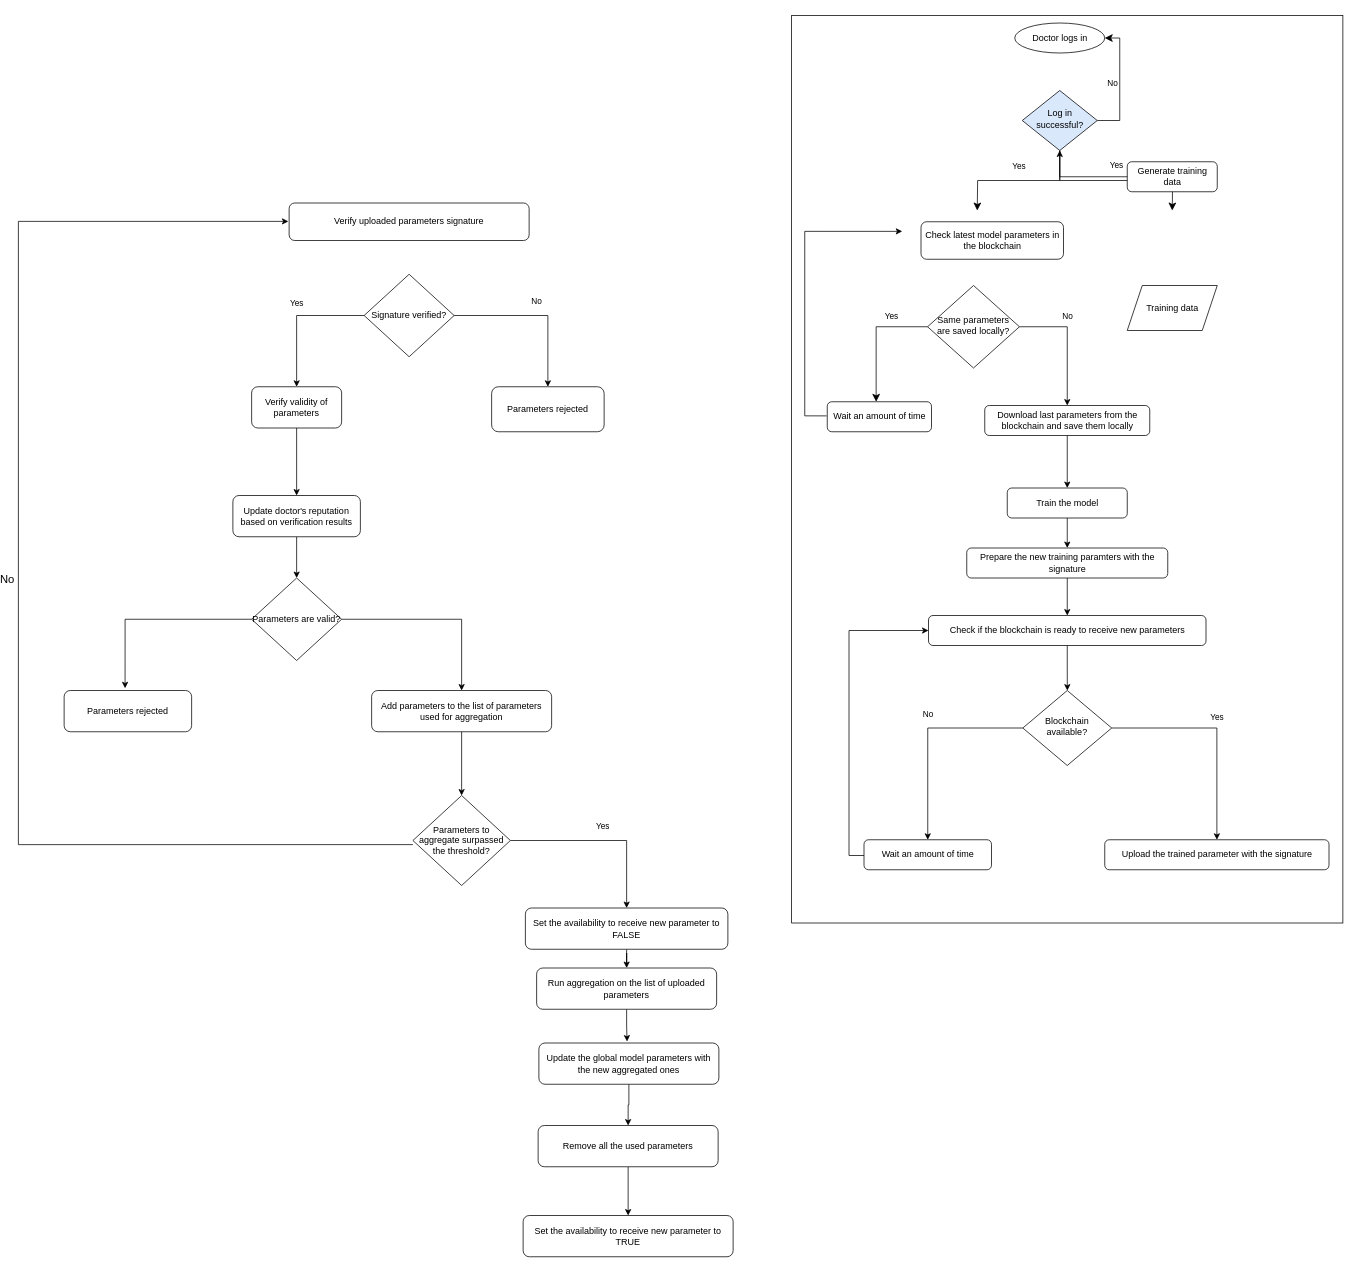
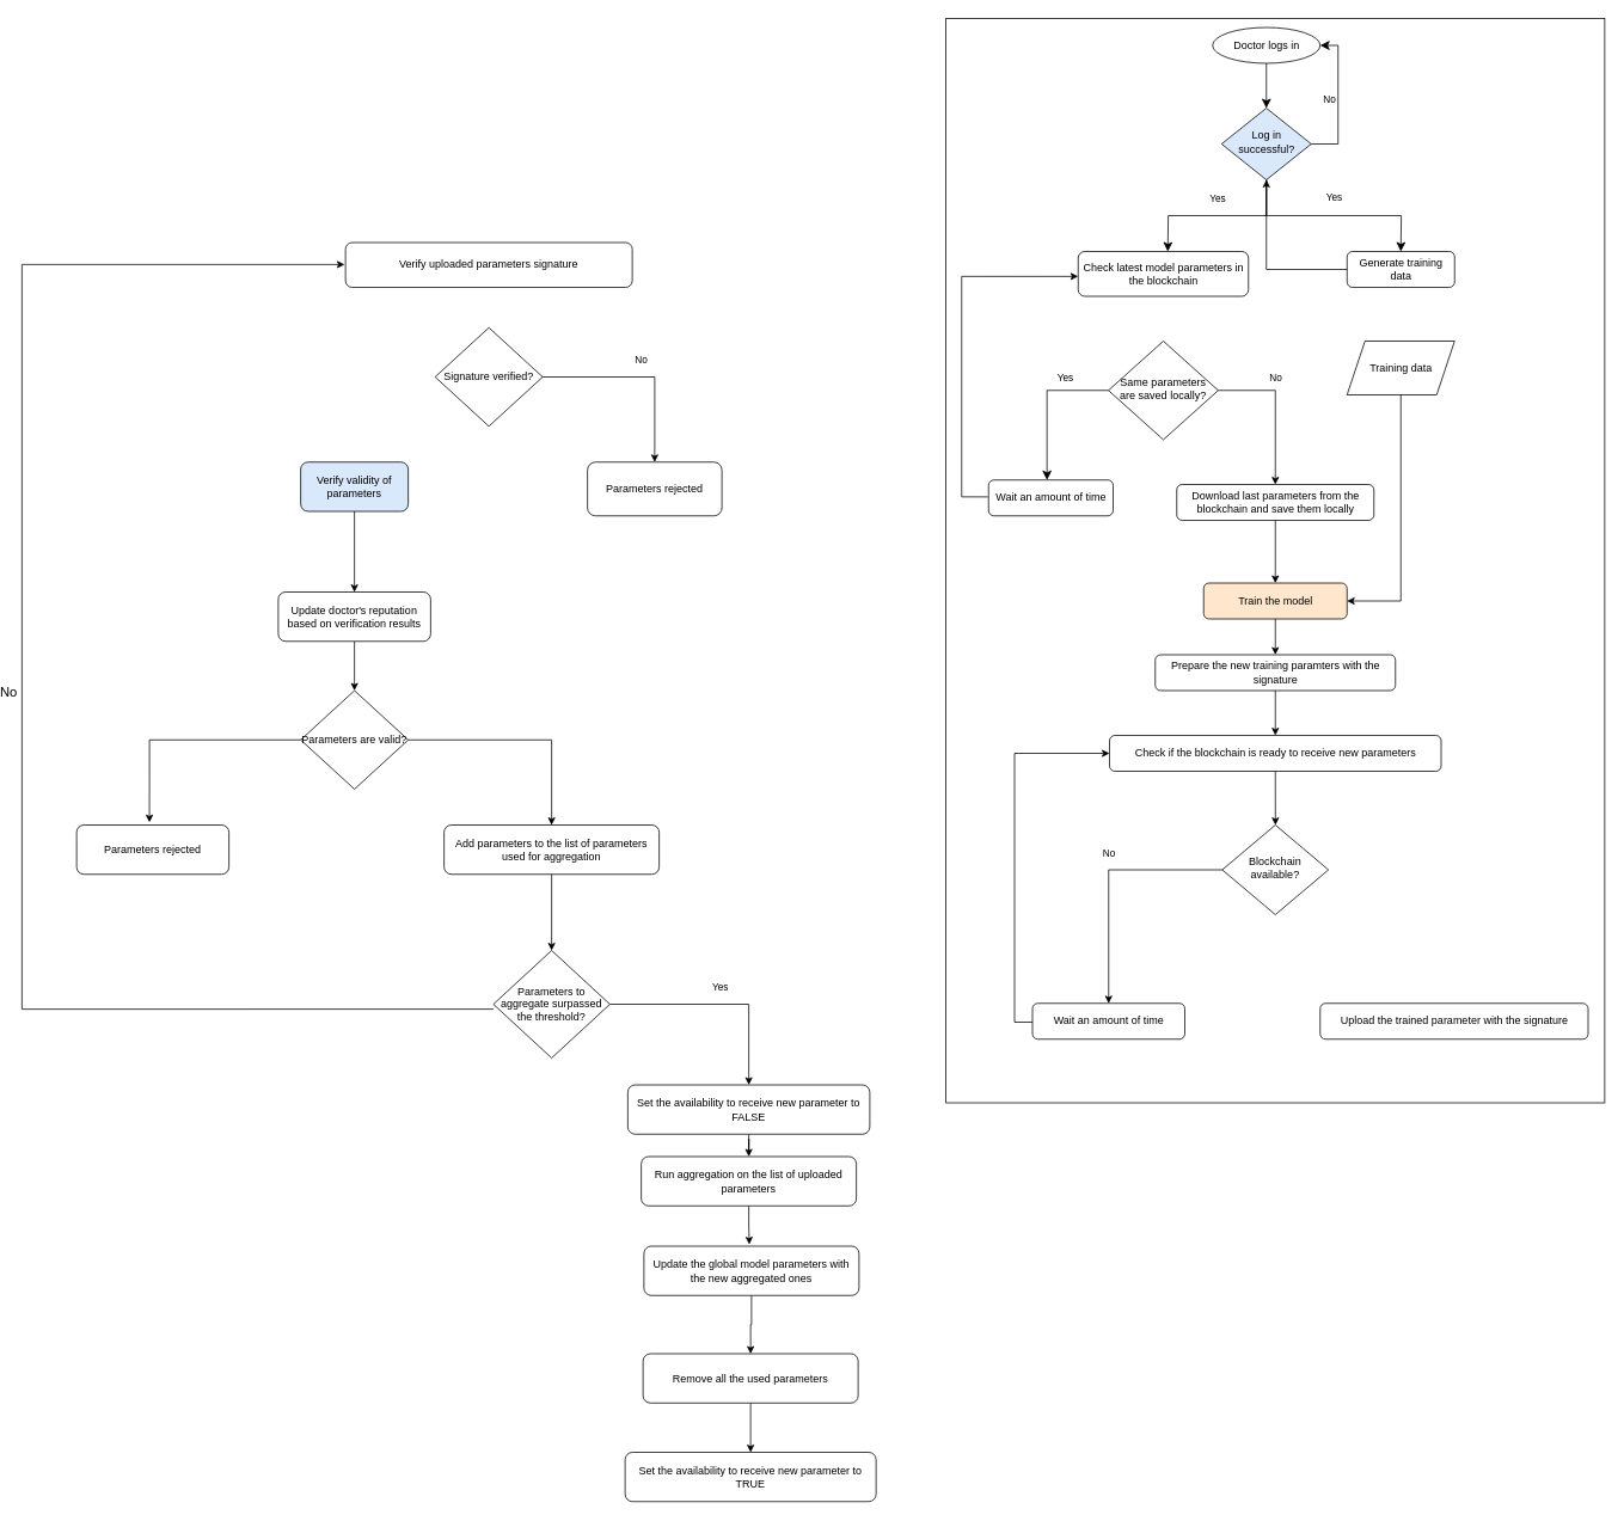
  <mxCell id="0" />
  <mxCell id="1" parent="0" />
  <mxCell id="2" value="Verify uploaded parameters signature" style="rounded=1;whiteSpace=wrap;html=1;fontSize=12;glass=0;strokeWidth=1;shadow=0;" vertex="1" parent="1"><mxGeometry x="381" y="270" width="320" height="50" as="geometry" /></mxCell>
  <mxCell id="3" value="No" style="edgeStyle=orthogonalEdgeStyle;rounded=0;orthogonalLoop=1;jettySize=auto;html=1;labelPosition=center;verticalLabelPosition=top;align=center;verticalAlign=bottom;spacingBottom=10;" edge="1" parent="1" source="5" target="6"><mxGeometry relative="1" as="geometry"><mxPoint x="711.037" y="515" as="targetPoint" /></mxGeometry></mxCell>
- <mxCell id="4" value="Yes" style="edgeStyle=orthogonalEdgeStyle;rounded=0;orthogonalLoop=1;jettySize=auto;html=1;entryX=0.5;entryY=0;entryDx=0;entryDy=0;labelPosition=center;verticalLabelPosition=top;align=center;verticalAlign=bottom;spacingBottom=10;" edge="1" parent="1" source="5" target="8"><mxGeometry relative="1" as="geometry" /></mxCell>
  <mxCell id="5" value="Signature verified?" style="rhombus;whiteSpace=wrap;html=1;" vertex="1" parent="1"><mxGeometry x="481" y="365" width="120" height="110" as="geometry" /></mxCell>
  <mxCell id="6" value="Parameters rejected" style="rounded=1;whiteSpace=wrap;html=1;" vertex="1" parent="1"><mxGeometry x="651" y="515" width="150" height="60" as="geometry" /></mxCell>
  <mxCell id="7" value="" style="edgeStyle=orthogonalEdgeStyle;rounded=0;orthogonalLoop=1;jettySize=auto;html=1;entryX=0.5;entryY=0;entryDx=0;entryDy=0;" edge="1" parent="1" source="8" target="10"><mxGeometry relative="1" as="geometry"><mxPoint x="391" y="640" as="targetPoint" /></mxGeometry></mxCell>
- <mxCell id="8" value="Verify validity of parameters" style="rounded=1;whiteSpace=wrap;html=1;" vertex="1" parent="1"><mxGeometry x="331" y="515" width="120" height="55" as="geometry" /></mxCell>
+ <mxCell id="8" value="Verify validity of parameters" style="rounded=1;whiteSpace=wrap;html=1;fillColor=#dae8fc;" vertex="1" parent="1"><mxGeometry x="331" y="515" width="120" height="55" as="geometry" /></mxCell>
  <mxCell id="9" value="" style="edgeStyle=orthogonalEdgeStyle;rounded=0;orthogonalLoop=1;jettySize=auto;html=1;" edge="1" parent="1" source="10" target="13"><mxGeometry relative="1" as="geometry" /></mxCell>
  <mxCell id="10" value="Update doctor's reputation based on verification results" style="rounded=1;whiteSpace=wrap;html=1;" vertex="1" parent="1"><mxGeometry x="306" y="660" width="170" height="55" as="geometry" /></mxCell>
  <mxCell id="11" style="edgeStyle=orthogonalEdgeStyle;rounded=0;orthogonalLoop=1;jettySize=auto;html=1;entryX=0.478;entryY=-0.055;entryDx=0;entryDy=0;entryPerimeter=0;exitX=0;exitY=0.5;exitDx=0;exitDy=0;" edge="1" parent="1" source="13" target="16"><mxGeometry relative="1" as="geometry" /></mxCell>
  <mxCell id="12" style="edgeStyle=orthogonalEdgeStyle;rounded=0;orthogonalLoop=1;jettySize=auto;html=1;exitX=1;exitY=0.5;exitDx=0;exitDy=0;entryX=0.5;entryY=0;entryDx=0;entryDy=0;" edge="1" parent="1" source="13" target="15"><mxGeometry relative="1" as="geometry" /></mxCell>
  <mxCell id="13" value="Parameters are valid?" style="rhombus;whiteSpace=wrap;html=1;" vertex="1" parent="1"><mxGeometry x="331" y="770" width="120" height="110" as="geometry" /></mxCell>
  <mxCell id="14" value="" style="edgeStyle=orthogonalEdgeStyle;rounded=0;orthogonalLoop=1;jettySize=auto;html=1;" edge="1" parent="1" source="15" target="18"><mxGeometry relative="1" as="geometry" /></mxCell>
  <mxCell id="15" value="Add parameters to the list of parameters used for aggregation" style="rounded=1;whiteSpace=wrap;html=1;" vertex="1" parent="1"><mxGeometry x="491" y="920" width="240" height="55" as="geometry" /></mxCell>
  <mxCell id="16" value="Parameters rejected" style="rounded=1;whiteSpace=wrap;html=1;" vertex="1" parent="1"><mxGeometry x="81" y="920" width="170" height="55" as="geometry" /></mxCell>
  <mxCell id="17" value="Yes" style="edgeStyle=orthogonalEdgeStyle;rounded=0;orthogonalLoop=1;jettySize=auto;html=1;entryX=0.5;entryY=0;entryDx=0;entryDy=0;labelPosition=center;verticalLabelPosition=top;align=center;verticalAlign=bottom;spacingBottom=10;" edge="1" parent="1" source="18" target="20"><mxGeometry relative="1" as="geometry" /></mxCell>
  <mxCell id="18" value="Parameters to aggregate surpassed the threshold?" style="rhombus;whiteSpace=wrap;html=1;" vertex="1" parent="1"><mxGeometry x="546" y="1060" width="130" height="120" as="geometry" /></mxCell>
  <mxCell id="19" value="" style="edgeStyle=orthogonalEdgeStyle;rounded=0;orthogonalLoop=1;jettySize=auto;html=1;" edge="1" parent="1" source="20" target="27"><mxGeometry relative="1" as="geometry" /></mxCell>
  <mxCell id="20" value="Set the availability to receive new parameter to FALSE" style="rounded=1;whiteSpace=wrap;html=1;" vertex="1" parent="1"><mxGeometry x="696" y="1210" width="270" height="55" as="geometry" /></mxCell>
  <mxCell id="21" value="" style="edgeStyle=orthogonalEdgeStyle;rounded=0;orthogonalLoop=1;jettySize=auto;html=1;" edge="1" parent="1" source="22" target="24"><mxGeometry relative="1" as="geometry" /></mxCell>
  <mxCell id="22" value="Update the global model parameters with the new aggregated ones" style="rounded=1;whiteSpace=wrap;html=1;" vertex="1" parent="1"><mxGeometry x="714" y="1390" width="240" height="55" as="geometry" /></mxCell>
  <mxCell id="23" value="" style="edgeStyle=orthogonalEdgeStyle;rounded=0;orthogonalLoop=1;jettySize=auto;html=1;" edge="1" parent="1" source="24" target="25"><mxGeometry relative="1" as="geometry" /></mxCell>
- <mxCell id="24" value="Remove all the used parameters" style="rounded=1;whiteSpace=wrap;html=1;" vertex="1" parent="1"><mxGeometry x="713" y="1500" width="240" height="55" as="geometry" /></mxCell>
+ <mxCell id="24" value="Remove all the used parameters" style="rounded=1;whiteSpace=wrap;html=1;" vertex="1" parent="1"><mxGeometry x="713" y="1510" width="240" height="55" as="geometry" /></mxCell>
  <mxCell id="25" value="Set the availability to receive new parameter to TRUE" style="rounded=1;whiteSpace=wrap;html=1;" vertex="1" parent="1"><mxGeometry x="693" y="1620" width="280" height="55" as="geometry" /></mxCell>
  <mxCell id="26" value="" style="edgeStyle=orthogonalEdgeStyle;rounded=0;orthogonalLoop=1;jettySize=auto;html=1;entryX=0.49;entryY=-0.036;entryDx=0;entryDy=0;entryPerimeter=0;" edge="1" parent="1" source="27" target="22"><mxGeometry relative="1" as="geometry"><mxPoint x="831" y="1380" as="targetPoint" /></mxGeometry></mxCell>
  <mxCell id="27" value="Run aggregation on the list of uploaded parameters" style="rounded=1;whiteSpace=wrap;html=1;" vertex="1" parent="1"><mxGeometry x="711" y="1290" width="240" height="55" as="geometry" /></mxCell>
  <mxCell id="28" value="No" style="edgeStyle=orthogonalEdgeStyle;rounded=0;orthogonalLoop=1;jettySize=auto;html=1;entryX=0;entryY=0.25;entryDx=0;entryDy=0;labelPosition=center;verticalLabelPosition=top;align=center;verticalAlign=bottom;spacingBottom=10;exitX=0;exitY=0.504;exitDx=0;exitDy=0;spacingLeft=0;spacingRight=30;exitPerimeter=0;fontSize=15;" edge="1" parent="1"><mxGeometry relative="1" as="geometry"><mxPoint x="546" y="1125.48" as="sourcePoint" /><mxPoint x="380" y="294.5" as="targetPoint" /><Array as="points"><mxPoint x="20" y="1126" /><mxPoint x="20" y="295" /></Array></mxGeometry></mxCell>
  <mxCell id="29" value="" style="group" vertex="1" connectable="0" parent="1"><mxGeometry x="1051" y="20" width="735" height="1210" as="geometry" /></mxCell>
  <mxCell id="30" value="" style="rounded=0;whiteSpace=wrap;html=1;fillColor=#FFFFFF;" vertex="1" parent="29"><mxGeometry width="735" height="1210" as="geometry" /></mxCell>
  <mxCell id="31" value="Doctor logs in" style="ellipse;whiteSpace=wrap;html=1;fontSize=12;glass=0;strokeWidth=1;shadow=0;fillColor=#FFFFFF;fontColor=#000000;strokeColor=#000000;" parent="29" vertex="1"><mxGeometry x="297.5" y="10" width="120" height="40" as="geometry" /></mxCell>
  <mxCell id="32" value="Yes" style="rounded=0;html=1;jettySize=auto;orthogonalLoop=1;fontSize=11;endArrow=classic;endFill=1;endSize=8;strokeWidth=1;shadow=0;labelBackgroundColor=none;edgeStyle=orthogonalEdgeStyle;exitX=0.5;exitY=1;exitDx=0;exitDy=0;fontColor=#000000;strokeColor=#000000;" parent="29" source="34" edge="1"><mxGeometry y="20" relative="1" as="geometry"><mxPoint as="offset" /><mxPoint x="507.5" y="260" as="targetPoint" /></mxGeometry></mxCell>
  <mxCell id="33" value="No" style="edgeStyle=orthogonalEdgeStyle;rounded=0;html=1;jettySize=auto;orthogonalLoop=1;fontSize=11;endArrow=classic;endFill=1;endSize=8;strokeWidth=1;shadow=0;labelBackgroundColor=none;entryX=1;entryY=0.5;entryDx=0;entryDy=0;fontColor=#000000;strokeColor=#000000;" parent="29" target="31" edge="1"><mxGeometry y="10" relative="1" as="geometry"><mxPoint as="offset" /><mxPoint x="407.499" y="140.023" as="sourcePoint" /><mxPoint x="467.47" y="70" as="targetPoint" /><Array as="points"><mxPoint x="437.5" y="140" /><mxPoint x="437.5" y="30" /></Array></mxGeometry></mxCell>
  <mxCell id="34" value="Log in successful?" style="rhombus;whiteSpace=wrap;html=1;shadow=0;fontFamily=Helvetica;fontSize=12;align=center;strokeWidth=1;spacing=6;spacingTop=-4;fillColor=#dae8fc;fontColor=#000000;strokeColor=#000000;" parent="29" vertex="1"><mxGeometry x="307.5" y="100" width="100" height="80" as="geometry" /></mxCell>
- <mxCell id="36" value="Generate training data" style="rounded=1;whiteSpace=wrap;html=1;fontSize=12;glass=0;strokeWidth=1;shadow=0;fillColor=#FFFFFF;fontColor=#000000;strokeColor=#000000;" parent="29" vertex="1"><mxGeometry x="447.5" y="195" width="120" height="40" as="geometry" /></mxCell>
+ <mxCell id="35" value="" style="rounded=0;html=1;jettySize=auto;orthogonalLoop=1;fontSize=11;endArrow=classic;endFill=1;endSize=8;strokeWidth=1;shadow=0;labelBackgroundColor=none;edgeStyle=orthogonalEdgeStyle;fontColor=#000000;strokeColor=#000000;" parent="29" source="31" target="34" edge="1"><mxGeometry relative="1" as="geometry" /></mxCell>
+ <mxCell id="36" value="Generate training data" style="rounded=1;whiteSpace=wrap;html=1;fontSize=12;glass=0;strokeWidth=1;shadow=0;fillColor=#FFFFFF;fontColor=#000000;strokeColor=#000000;" parent="29" vertex="1"><mxGeometry x="447.5" y="260" width="120" height="40" as="geometry" /></mxCell>
  <mxCell id="37" value="Training data" style="shape=parallelogram;perimeter=parallelogramPerimeter;whiteSpace=wrap;html=1;fixedSize=1;fillColor=#FFFFFF;fontColor=#000000;strokeColor=#000000;" vertex="1" parent="29"><mxGeometry x="447.5" y="360" width="120" height="60" as="geometry" /></mxCell>
  <mxCell id="38" value="" style="edgeStyle=orthogonalEdgeStyle;rounded=0;orthogonalLoop=1;jettySize=auto;html=1;fontColor=#000000;strokeColor=#000000;" edge="1" parent="29" source="36" target="34"><mxGeometry relative="1" as="geometry" /></mxCell>
- <mxCell id="39" value="Check latest model parameters in the blockchain" style="rounded=1;whiteSpace=wrap;html=1;fontSize=12;glass=0;strokeWidth=1;shadow=0;fillColor=#FFFFFF;fontColor=#000000;strokeColor=#000000;" vertex="1" parent="29"><mxGeometry x="172.5" y="275" width="190" height="50" as="geometry" /></mxCell>
+ <mxCell id="39" value="Check latest model parameters in the blockchain" style="rounded=1;whiteSpace=wrap;html=1;fontSize=12;glass=0;strokeWidth=1;shadow=0;fillColor=#FFFFFF;fontColor=#000000;strokeColor=#000000;" vertex="1" parent="29"><mxGeometry x="147.5" y="260" width="190" height="50" as="geometry" /></mxCell>
  <mxCell id="40" value="Same parameters are saved locally?" style="rhombus;whiteSpace=wrap;html=1;shadow=0;fontFamily=Helvetica;fontSize=12;align=center;strokeWidth=1;spacing=6;spacingTop=-4;fillColor=#FFFFFF;fontColor=#000000;strokeColor=#000000;" vertex="1" parent="29"><mxGeometry x="181.25" y="360" width="122.5" height="110" as="geometry" /></mxCell>
  <mxCell id="41" style="edgeStyle=orthogonalEdgeStyle;rounded=0;orthogonalLoop=1;jettySize=auto;html=1;exitX=-0.006;exitY=0.471;exitDx=0;exitDy=0;exitPerimeter=0;fontColor=#000000;strokeColor=#000000;" edge="1" parent="29" source="42"><mxGeometry relative="1" as="geometry"><mxPoint x="37.49" y="532.5" as="sourcePoint" /><mxPoint x="147.5" y="287.82" as="targetPoint" /><Array as="points"><mxPoint x="17.5" y="534" /><mxPoint x="17.5" y="288" /></Array></mxGeometry></mxCell>
  <mxCell id="42" value="Wait an amount of time" style="rounded=1;whiteSpace=wrap;html=1;fontSize=12;glass=0;strokeWidth=1;shadow=0;fillColor=#FFFFFF;fontColor=#000000;strokeColor=#000000;" vertex="1" parent="29"><mxGeometry x="47.5" y="515" width="139" height="40" as="geometry" /></mxCell>
  <mxCell id="43" value="Yes" style="rounded=0;html=1;jettySize=auto;orthogonalLoop=1;fontSize=11;endArrow=classic;endFill=1;endSize=8;strokeWidth=1;shadow=0;labelBackgroundColor=none;edgeStyle=orthogonalEdgeStyle;exitX=0;exitY=0.5;exitDx=0;exitDy=0;entryX=0.469;entryY=0;entryDx=0;entryDy=0;entryPerimeter=0;labelPosition=center;verticalLabelPosition=top;align=center;verticalAlign=bottom;spacingBottom=20;fontColor=#000000;strokeColor=#000000;" edge="1" parent="29" source="40" target="42"><mxGeometry y="20" relative="1" as="geometry"><mxPoint as="offset" /><mxPoint x="-3.03" y="410" as="sourcePoint" /><mxPoint x="146.97" y="490" as="targetPoint" /></mxGeometry></mxCell>
  <mxCell id="44" value="Yes" style="rounded=0;html=1;jettySize=auto;orthogonalLoop=1;fontSize=11;endArrow=classic;endFill=1;endSize=8;strokeWidth=1;shadow=0;labelBackgroundColor=none;edgeStyle=orthogonalEdgeStyle;exitX=0.5;exitY=1;exitDx=0;exitDy=0;fontColor=#000000;strokeColor=#000000;labelPosition=center;verticalLabelPosition=top;align=center;verticalAlign=bottom;spacingBottom=30;" edge="1" parent="29" source="34"><mxGeometry y="20" relative="1" as="geometry"><mxPoint as="offset" /><mxPoint x="97.5" y="180" as="sourcePoint" /><mxPoint x="247.5" y="260" as="targetPoint" /></mxGeometry></mxCell>
  <mxCell id="45" value="Download last parameters from the blockchain and save them locally" style="rounded=1;whiteSpace=wrap;html=1;fontSize=12;glass=0;strokeWidth=1;shadow=0;fillColor=#FFFFFF;fontColor=#000000;strokeColor=#000000;" vertex="1" parent="29"><mxGeometry x="257.5" y="520" width="220" height="40" as="geometry" /></mxCell>
  <mxCell id="46" value="No" style="edgeStyle=orthogonalEdgeStyle;rounded=0;orthogonalLoop=1;jettySize=auto;html=1;exitX=1;exitY=0.5;exitDx=0;exitDy=0;entryX=0.5;entryY=0;entryDx=0;entryDy=0;strokeColor=#000000;labelBackgroundColor=none;fontColor=#000000;labelPosition=center;verticalLabelPosition=top;align=center;verticalAlign=bottom;spacingBottom=25;" edge="1" parent="29" source="40" target="45"><mxGeometry relative="1" as="geometry" /></mxCell>
- <mxCell id="47" value="Train the model" style="rounded=1;whiteSpace=wrap;html=1;fontSize=12;glass=0;strokeWidth=1;shadow=0;fillColor=#FFFFFF;fontColor=#000000;strokeColor=#000000;" vertex="1" parent="29"><mxGeometry x="287.5" y="630" width="160" height="40" as="geometry" /></mxCell>
+ <mxCell id="47" value="Train the model" style="rounded=1;whiteSpace=wrap;html=1;fontSize=12;glass=0;strokeWidth=1;shadow=0;fillColor=#ffe6cc;fontColor=#000000;strokeColor=#000000;" vertex="1" parent="29"><mxGeometry x="287.5" y="630" width="160" height="40" as="geometry" /></mxCell>
+ <mxCell id="48" style="edgeStyle=orthogonalEdgeStyle;rounded=0;orthogonalLoop=1;jettySize=auto;html=1;entryX=1;entryY=0.5;entryDx=0;entryDy=0;fontColor=#000000;strokeColor=#000000;" edge="1" parent="29" source="37" target="47"><mxGeometry relative="1" as="geometry" /></mxCell>
  <mxCell id="49" value="Check if the blockchain is ready to receive new parameters" style="rounded=1;whiteSpace=wrap;html=1;fontSize=12;glass=0;strokeWidth=1;shadow=0;fillColor=#FFFFFF;fontColor=#000000;strokeColor=#000000;" vertex="1" parent="29"><mxGeometry x="182.5" y="800" width="370" height="40" as="geometry" /></mxCell>
  <mxCell id="50" value="" style="edgeStyle=orthogonalEdgeStyle;rounded=0;orthogonalLoop=1;jettySize=auto;html=1;fontColor=#000000;strokeColor=#000000;" edge="1" parent="29" source="45" target="47"><mxGeometry relative="1" as="geometry" /></mxCell>
  <mxCell id="51" value="Blockchain available?" style="rhombus;whiteSpace=wrap;html=1;shadow=0;fontFamily=Helvetica;fontSize=12;align=center;strokeWidth=1;spacing=6;spacingTop=-4;fillColor=#FFFFFF;fontColor=#000000;strokeColor=#000000;" vertex="1" parent="29"><mxGeometry x="308.25" y="900" width="118.5" height="100" as="geometry" /></mxCell>
  <mxCell id="52" value="" style="edgeStyle=orthogonalEdgeStyle;rounded=0;orthogonalLoop=1;jettySize=auto;html=1;labelBackgroundColor=default;fontColor=#000000;strokeColor=#000000;" edge="1" parent="29" source="49" target="51"><mxGeometry relative="1" as="geometry" /></mxCell>
  <mxCell id="53" value="" style="edgeStyle=orthogonalEdgeStyle;rounded=0;orthogonalLoop=1;jettySize=auto;html=1;fontColor=#000000;strokeColor=#000000;" edge="1" parent="29" source="47" target="54"><mxGeometry relative="1" as="geometry"><mxPoint x="367.5" y="670" as="sourcePoint" /><mxPoint x="367.5" y="790" as="targetPoint" /></mxGeometry></mxCell>
  <mxCell id="54" value="Prepare the new training paramters with the signature" style="rounded=1;whiteSpace=wrap;html=1;fontSize=12;glass=0;strokeWidth=1;shadow=0;fillColor=#FFFFFF;fontColor=#000000;strokeColor=#000000;" vertex="1" parent="29"><mxGeometry x="233.5" y="710" width="268" height="40" as="geometry" /></mxCell>
  <mxCell id="55" value="" style="edgeStyle=orthogonalEdgeStyle;rounded=0;orthogonalLoop=1;jettySize=auto;html=1;fontColor=#000000;strokeColor=#000000;" edge="1" parent="29" source="54" target="49"><mxGeometry relative="1" as="geometry" /></mxCell>
  <mxCell id="56" value="Upload the trained parameter with the signature" style="rounded=1;whiteSpace=wrap;html=1;fontSize=12;glass=0;strokeWidth=1;shadow=0;fillColor=#FFFFFF;fontColor=#000000;strokeColor=#000000;" vertex="1" parent="29"><mxGeometry x="417.5" y="1099" width="299" height="40" as="geometry" /></mxCell>
- <mxCell id="57" value="Yes" style="edgeStyle=orthogonalEdgeStyle;rounded=0;orthogonalLoop=1;jettySize=auto;html=1;entryX=0.5;entryY=0;entryDx=0;entryDy=0;exitX=1;exitY=0.5;exitDx=0;exitDy=0;labelPosition=center;verticalLabelPosition=top;align=center;verticalAlign=bottom;spacingTop=0;spacingBottom=10;fontColor=#000000;strokeColor=#000000;labelBackgroundColor=none;" edge="1" parent="29" source="51" target="56"><mxGeometry relative="1" as="geometry" /></mxCell>
  <mxCell id="58" style="edgeStyle=orthogonalEdgeStyle;rounded=0;orthogonalLoop=1;jettySize=auto;html=1;entryX=0;entryY=0.5;entryDx=0;entryDy=0;exitX=0;exitY=0.5;exitDx=0;exitDy=0;fontColor=#000000;strokeColor=#000000;" edge="1" parent="29" source="59" target="49"><mxGeometry relative="1" as="geometry"><Array as="points"><mxPoint x="117.5" y="1119" /><mxPoint x="76.5" y="1120" /><mxPoint x="76.5" y="820" /></Array></mxGeometry></mxCell>
  <mxCell id="59" value="Wait an amount of time" style="rounded=1;whiteSpace=wrap;html=1;fontSize=12;glass=0;strokeWidth=1;shadow=0;fillColor=#FFFFFF;fontColor=#000000;strokeColor=#000000;" vertex="1" parent="29"><mxGeometry x="96.5" y="1099" width="170" height="40" as="geometry" /></mxCell>
  <mxCell id="60" value="No" style="edgeStyle=orthogonalEdgeStyle;rounded=0;orthogonalLoop=1;jettySize=auto;html=1;entryX=0.5;entryY=0;entryDx=0;entryDy=0;labelPosition=center;verticalLabelPosition=top;align=center;verticalAlign=bottom;spacingBottom=20;fontColor=#000000;strokeColor=#000000;labelBackgroundColor=none;" edge="1" parent="29" source="51" target="59"><mxGeometry relative="1" as="geometry" /></mxCell>
